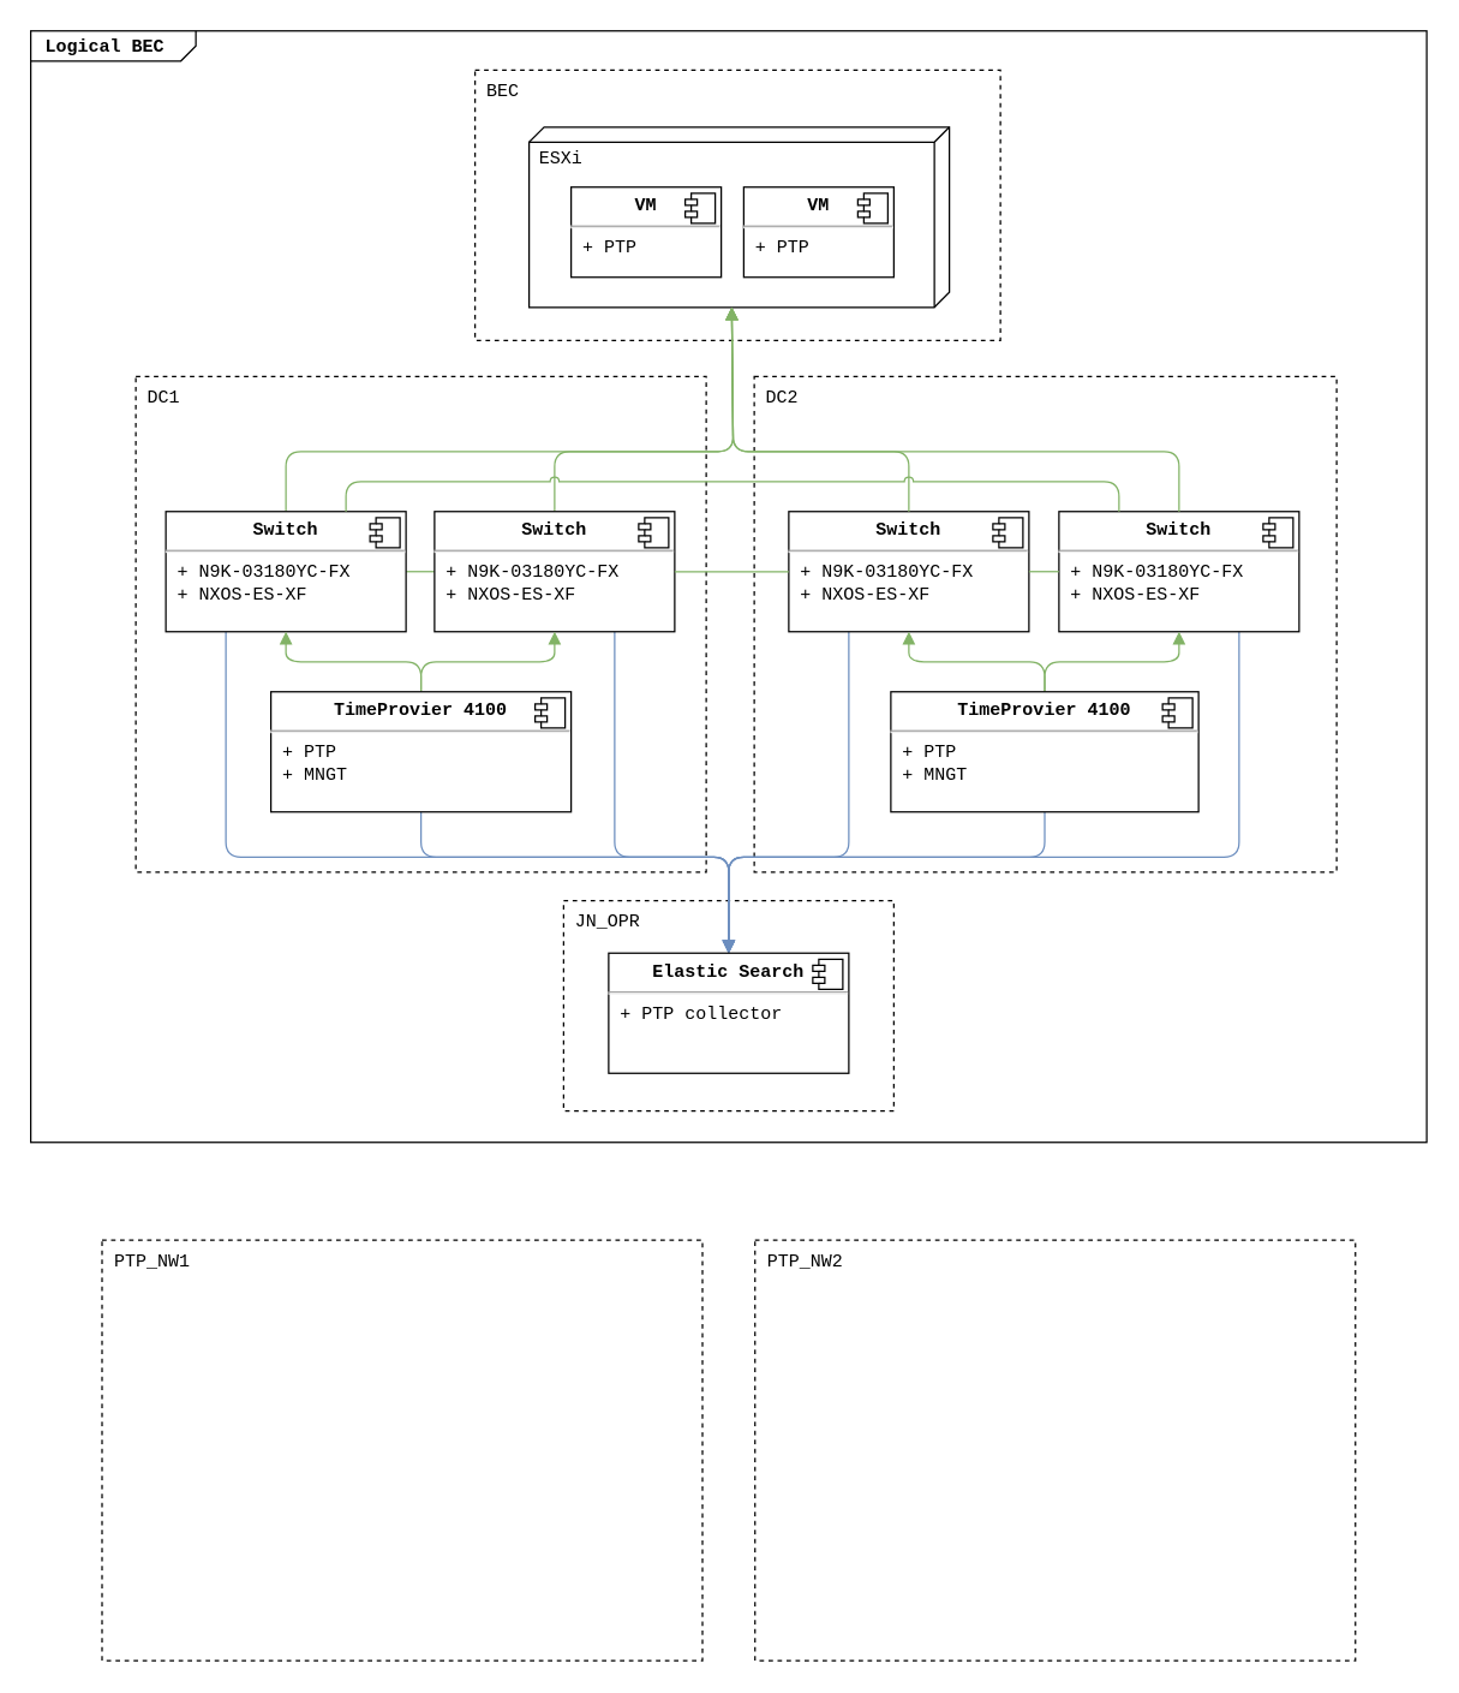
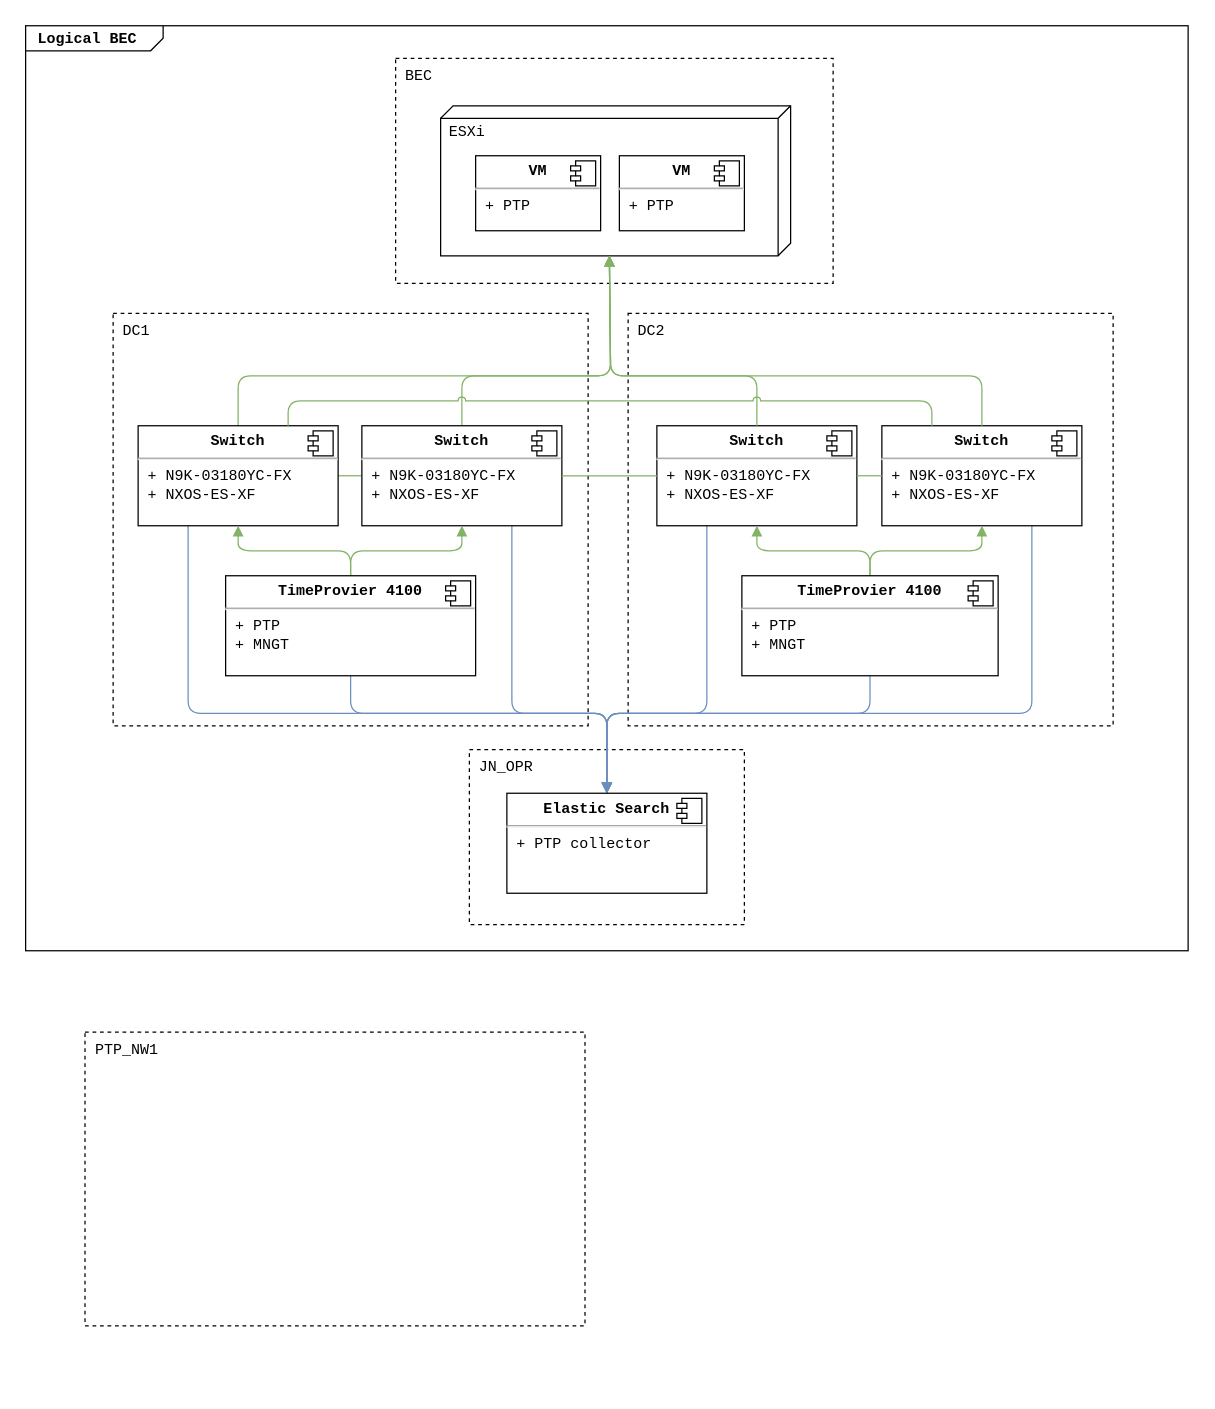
  <mxCell id="0" style=";html=1;" />
  <mxCell id="1" style=";html=1;" parent="0" />
  <mxCell id="2" value="&lt;p style=&quot;margin: 0px ; margin-top: 4px ; margin-left: 10px ; text-align: left&quot;&gt;&lt;b&gt;&lt;font&gt;Logical BEC&lt;/font&gt;&lt;/b&gt;&lt;/p&gt;" style="html=1;strokeWidth=1;shape=mxgraph.sysml.package;html=1;overflow=fill;whiteSpace=wrap;fillColor=none;gradientColor=none;fontSize=12;align=left;labelX=110;fontFamily=Courier New;fontStyle=0" parent="1" vertex="1"><mxGeometry x="20" y="20" width="930" height="740" as="geometry" /></mxCell>
  <mxCell id="3" value="BEC" style="html=1;rounded=0;dashed=1;fillColor=none;imageVerticalAlign=middle;align=left;verticalAlign=top;spacing=3;spacingLeft=5;fontFamily=Courier New;fontStyle=0" parent="1" vertex="1"><mxGeometry x="316" y="46" width="350" height="180" as="geometry" /></mxCell>
  <mxCell id="4" value="JN_OPR" style="html=1;rounded=0;dashed=1;fillColor=none;imageVerticalAlign=middle;align=left;verticalAlign=top;spacing=3;spacingLeft=5;comic=0;absoluteArcSize=0;noLabel=0;fixDash=0;part=0;backgroundOutline=0;fontFamily=Courier New;fontStyle=0" vertex="1" parent="1"><mxGeometry x="375" y="599" width="220" height="140" as="geometry" /></mxCell>
  <mxCell id="5" value="DC2" style="html=1;rounded=0;dashed=1;fillColor=none;imageVerticalAlign=middle;align=left;verticalAlign=top;spacing=3;spacingLeft=5;strokeColor=#000000;perimeterSpacing=0;gradientColor=none;shadow=0;glass=0;fontFamily=Courier New;fontStyle=0;" parent="1" vertex="1"><mxGeometry x="502" y="250" width="388" height="330" as="geometry" /></mxCell>
  <mxCell id="6" value="DC1" style="html=1;rounded=0;dashed=1;fillColor=none;imageVerticalAlign=middle;align=left;verticalAlign=top;spacing=3;spacingLeft=5;glass=0;shadow=0;fontFamily=Courier New;fontStyle=0" parent="1" vertex="1"><mxGeometry x="90" y="250" width="380" height="330" as="geometry" /></mxCell>
  <mxCell id="7" value="ESXi" style="verticalAlign=top;align=left;spacingTop=8;spacingLeft=5;spacingRight=12;shape=cube;size=10;direction=south;fontStyle=0;html=1;fontFamily=Courier New;" parent="1" vertex="1"><mxGeometry x="352" y="84" width="280" height="120" as="geometry" /></mxCell>
  <mxCell id="8" value="&lt;p style=&quot;text-align: center ; margin: 6px 0px 0px&quot;&gt;&lt;b&gt;VM&lt;/b&gt;&lt;/p&gt;&lt;hr style=&quot;text-align: center&quot;&gt;&lt;p style=&quot;margin: 0px ; margin-left: 8px&quot;&gt;+ PTP&lt;/p&gt;" style="align=left;overflow=fill;html=1;fontFamily=Courier New;fontStyle=0" parent="1" vertex="1"><mxGeometry x="380" y="124" width="100" height="60" as="geometry" /></mxCell>
  <mxCell id="9" value="" style="shape=component;jettyWidth=8;jettyHeight=4;fontFamily=Courier New;fontStyle=0" parent="8" vertex="1"><mxGeometry x="1" width="20" height="20" relative="1" as="geometry"><mxPoint x="-24" y="4" as="offset" /></mxGeometry></mxCell>
  <mxCell id="10" value="&lt;p style=&quot;text-align: center ; margin: 6px 0px 0px&quot;&gt;&lt;b&gt;VM&lt;/b&gt;&lt;/p&gt;&lt;hr style=&quot;text-align: center&quot;&gt;&lt;p style=&quot;margin: 0px ; margin-left: 8px&quot;&gt;+ PTP&lt;/p&gt;" style="align=left;overflow=fill;html=1;fontFamily=Courier New;fontStyle=0" parent="1" vertex="1"><mxGeometry x="495" y="124" width="100" height="60" as="geometry" /></mxCell>
  <mxCell id="11" value="" style="shape=component;jettyWidth=8;jettyHeight=4;fontFamily=Courier New;fontStyle=0" parent="10" vertex="1"><mxGeometry x="1" width="20" height="20" relative="1" as="geometry"><mxPoint x="-24" y="4" as="offset" /></mxGeometry></mxCell>
- <mxCell id="12" value="PTP_NW1" style="html=1;rounded=0;dashed=1;fillColor=none;imageVerticalAlign=middle;align=left;verticalAlign=top;spacing=3;spacingLeft=5;comic=0;absoluteArcSize=0;noLabel=0;fixDash=0;part=0;backgroundOutline=0;fontFamily=Courier New;fontStyle=0" parent="1" vertex="1"><mxGeometry x="67.5" y="825" width="400" height="280" as="geometry" /></mxCell>
- <mxCell id="13" value="PTP_NW2" style="html=1;rounded=0;dashed=1;fillColor=none;imageVerticalAlign=middle;align=left;verticalAlign=top;spacing=3;spacingLeft=5;fontFamily=Courier New;fontStyle=0" parent="1" vertex="1"><mxGeometry x="502.5" y="825" width="400" height="280" as="geometry" /></mxCell>
+ <mxCell id="12" value="PTP_NW1" style="html=1;rounded=0;dashed=1;fillColor=none;imageVerticalAlign=middle;align=left;verticalAlign=top;spacing=3;spacingLeft=5;comic=0;absoluteArcSize=0;noLabel=0;fixDash=0;part=0;backgroundOutline=0;fontFamily=Courier New;fontStyle=0" parent="1" vertex="1"><mxGeometry x="67.5" y="825" width="400" height="235" as="geometry" /></mxCell>
  <mxCell id="14" style="rounded=1;orthogonalLoop=1;jettySize=auto;html=1;exitX=1;exitY=0.5;exitDx=0;exitDy=0;entryX=0;entryY=0.5;entryDx=0;entryDy=0;fontSize=12;edgeStyle=orthogonalEdgeStyle;endArrow=none;endFill=0;fontFamily=Courier New;fontStyle=0;fillColor=#d5e8d4;strokeColor=#82b366;" parent="1" source="17" target="21" edge="1"><mxGeometry relative="1" as="geometry" /></mxCell>
  <mxCell id="15" style="rounded=1;orthogonalLoop=1;jettySize=auto;html=1;exitX=0.5;exitY=0;exitDx=0;exitDy=0;fontSize=12;entryX=0;entryY=0;entryDx=120;entryDy=145;entryPerimeter=0;edgeStyle=orthogonalEdgeStyle;endArrow=block;endFill=1;fontFamily=Courier New;fontStyle=0;fillColor=#d5e8d4;strokeColor=#82b366;jumpStyle=arc;" parent="1" source="17" target="7" edge="1"><mxGeometry relative="1" as="geometry"><Array as="points"><mxPoint x="190" y="300" /><mxPoint x="488" y="300" /></Array></mxGeometry></mxCell>
  <mxCell id="16" style="edgeStyle=orthogonalEdgeStyle;rounded=1;orthogonalLoop=1;jettySize=auto;html=1;exitX=0.25;exitY=1;exitDx=0;exitDy=0;entryX=0.5;entryY=0;entryDx=0;entryDy=0;fontFamily=Courier New;endArrow=block;endFill=1;fillColor=#dae8fc;strokeColor=#6c8ebf;" edge="1" parent="1" source="17" target="44"><mxGeometry relative="1" as="geometry"><Array as="points"><mxPoint x="150" y="570" /><mxPoint x="485" y="570" /></Array></mxGeometry></mxCell>
  <mxCell id="17" value="&lt;p style=&quot;margin: 0px ; margin-top: 6px ; text-align: center&quot;&gt;&lt;b&gt;Switch&lt;/b&gt;&lt;/p&gt;&lt;hr&gt;&lt;p style=&quot;margin: 0px ; margin-left: 8px&quot;&gt;+ N9K-03180YC-FX&lt;br&gt;+ NXOS-ES-XF&lt;/p&gt;" style="align=left;overflow=fill;html=1;rounded=0;fontFamily=Courier New;fontStyle=0" parent="1" vertex="1"><mxGeometry x="110" y="340" width="160" height="80" as="geometry" /></mxCell>
  <mxCell id="18" value="" style="shape=component;jettyWidth=8;jettyHeight=4;fontFamily=Courier New;fontStyle=0" parent="17" vertex="1"><mxGeometry x="1" width="20" height="20" relative="1" as="geometry"><mxPoint x="-24" y="4" as="offset" /></mxGeometry></mxCell>
  <mxCell id="19" style="rounded=1;orthogonalLoop=1;jettySize=auto;html=1;exitX=0.5;exitY=0;exitDx=0;exitDy=0;fontSize=12;entryX=0;entryY=0;entryDx=120;entryDy=145;entryPerimeter=0;edgeStyle=orthogonalEdgeStyle;endArrow=block;endFill=1;noJump=0;jumpStyle=arc;fontFamily=Courier New;fontStyle=0;fillColor=#d5e8d4;strokeColor=#82b366;" parent="1" source="21" target="7" edge="1"><mxGeometry relative="1" as="geometry"><mxPoint x="490" y="190" as="targetPoint" /><Array as="points"><mxPoint x="369" y="300" /><mxPoint x="488" y="300" /></Array></mxGeometry></mxCell>
  <mxCell id="20" style="edgeStyle=orthogonalEdgeStyle;rounded=1;orthogonalLoop=1;jettySize=auto;html=1;exitX=0.75;exitY=1;exitDx=0;exitDy=0;fontFamily=Courier New;entryX=0.5;entryY=0;entryDx=0;entryDy=0;endArrow=block;endFill=1;fillColor=#dae8fc;strokeColor=#6c8ebf;" edge="1" parent="1" source="21" target="44"><mxGeometry relative="1" as="geometry"><mxPoint x="180" y="610" as="targetPoint" /><Array as="points"><mxPoint x="409" y="570" /><mxPoint x="485" y="570" /></Array></mxGeometry></mxCell>
  <mxCell id="21" value="&lt;p style=&quot;margin: 0px ; margin-top: 6px ; text-align: center&quot;&gt;&lt;b&gt;Switch&lt;/b&gt;&lt;/p&gt;&lt;hr&gt;&lt;p style=&quot;margin: 0px ; margin-left: 8px&quot;&gt;+ N9K-03180YC-FX&lt;br&gt;+ NXOS-ES-XF&lt;/p&gt;" style="align=left;overflow=fill;html=1;rounded=0;fontFamily=Courier New;fontStyle=0" parent="1" vertex="1"><mxGeometry x="289" y="340" width="160" height="80" as="geometry" /></mxCell>
  <mxCell id="22" value="" style="shape=component;jettyWidth=8;jettyHeight=4;fontFamily=Courier New;fontStyle=0" parent="21" vertex="1"><mxGeometry x="1" width="20" height="20" relative="1" as="geometry"><mxPoint x="-24" y="4" as="offset" /></mxGeometry></mxCell>
  <mxCell id="23" style="edgeStyle=orthogonalEdgeStyle;rounded=1;orthogonalLoop=1;jettySize=auto;html=1;exitX=0.75;exitY=1;exitDx=0;exitDy=0;entryX=0.5;entryY=0;entryDx=0;entryDy=0;fontFamily=Courier New;endArrow=block;endFill=1;fillColor=#dae8fc;strokeColor=#6c8ebf;" edge="1" parent="1" source="24" target="44"><mxGeometry relative="1" as="geometry"><Array as="points"><mxPoint x="825" y="570" /><mxPoint x="485" y="570" /></Array></mxGeometry></mxCell>
  <mxCell id="24" value="&lt;p style=&quot;margin: 0px ; margin-top: 6px ; text-align: center&quot;&gt;&lt;b&gt;Switch&lt;/b&gt;&lt;/p&gt;&lt;hr&gt;&lt;p style=&quot;margin: 0px ; margin-left: 8px&quot;&gt;+ N9K-03180YC-FX&lt;br&gt;+ NXOS-ES-XF&lt;/p&gt;" style="align=left;overflow=fill;html=1;rounded=0;fontFamily=Courier New;fontStyle=0" parent="1" vertex="1"><mxGeometry x="705" y="340" width="160" height="80" as="geometry" /></mxCell>
  <mxCell id="25" value="" style="shape=component;jettyWidth=8;jettyHeight=4;fontFamily=Courier New;fontStyle=0" parent="24" vertex="1"><mxGeometry x="1" width="20" height="20" relative="1" as="geometry"><mxPoint x="-24" y="4" as="offset" /></mxGeometry></mxCell>
  <mxCell id="26" style="edgeStyle=orthogonalEdgeStyle;rounded=1;orthogonalLoop=1;jettySize=auto;html=1;exitX=0.25;exitY=1;exitDx=0;exitDy=0;fontFamily=Courier New;entryX=0.5;entryY=0;entryDx=0;entryDy=0;endArrow=block;endFill=1;fillColor=#dae8fc;strokeColor=#6c8ebf;" edge="1" parent="1" source="27" target="44"><mxGeometry relative="1" as="geometry"><mxPoint x="180" y="610" as="targetPoint" /><Array as="points"><mxPoint x="565" y="570" /><mxPoint x="485" y="570" /></Array></mxGeometry></mxCell>
  <mxCell id="27" value="&lt;p style=&quot;margin: 0px ; margin-top: 6px ; text-align: center&quot;&gt;&lt;b&gt;Switch&lt;/b&gt;&lt;/p&gt;&lt;hr&gt;&lt;p style=&quot;margin: 0px ; margin-left: 8px&quot;&gt;+ N9K-03180YC-FX&lt;br&gt;+ NXOS-ES-XF&lt;/p&gt;" style="align=left;overflow=fill;html=1;rounded=0;fontFamily=Courier New;fontStyle=0" parent="1" vertex="1"><mxGeometry x="525" y="340" width="160" height="80" as="geometry" /></mxCell>
  <mxCell id="28" value="" style="shape=component;jettyWidth=8;jettyHeight=4;fontFamily=Courier New;fontStyle=0" parent="27" vertex="1"><mxGeometry x="1" width="20" height="20" relative="1" as="geometry"><mxPoint x="-24" y="4" as="offset" /></mxGeometry></mxCell>
  <mxCell id="29" style="rounded=1;orthogonalLoop=1;jettySize=auto;html=1;exitX=0.5;exitY=0;exitDx=0;exitDy=0;entryX=0.5;entryY=1;entryDx=0;entryDy=0;fontSize=12;edgeStyle=orthogonalEdgeStyle;endArrow=block;endFill=1;fontFamily=Courier New;fontStyle=0;fillColor=#d5e8d4;strokeColor=#82b366;" parent="1" source="32" target="17" edge="1"><mxGeometry relative="1" as="geometry" /></mxCell>
  <mxCell id="30" style="rounded=1;orthogonalLoop=1;jettySize=auto;html=1;exitX=0.5;exitY=0;exitDx=0;exitDy=0;entryX=0.5;entryY=1;entryDx=0;entryDy=0;fontSize=12;edgeStyle=orthogonalEdgeStyle;endArrow=block;endFill=1;fontFamily=Courier New;fontStyle=0;fillColor=#d5e8d4;strokeColor=#82b366;" parent="1" source="32" target="21" edge="1"><mxGeometry relative="1" as="geometry" /></mxCell>
  <mxCell id="31" style="edgeStyle=orthogonalEdgeStyle;rounded=1;orthogonalLoop=1;jettySize=auto;html=1;exitX=0.5;exitY=1;exitDx=0;exitDy=0;entryX=0.5;entryY=0;entryDx=0;entryDy=0;fontFamily=Courier New;endArrow=block;endFill=1;fillColor=#dae8fc;strokeColor=#6c8ebf;" edge="1" parent="1" source="32" target="44"><mxGeometry relative="1" as="geometry"><Array as="points"><mxPoint x="280" y="570" /><mxPoint x="485" y="570" /></Array></mxGeometry></mxCell>
  <mxCell id="32" value="&lt;p style=&quot;text-align: center ; margin: 6px 0px 0px&quot;&gt;&lt;b&gt;TimeProvier 4100&lt;/b&gt;&lt;/p&gt;&lt;hr&gt;&lt;p style=&quot;margin: 0px ; margin-left: 8px&quot;&gt;+ PTP&lt;br&gt;+ MNGT&lt;/p&gt;" style="align=left;overflow=fill;html=1;rounded=0;fontFamily=Courier New;fontStyle=0" parent="1" vertex="1"><mxGeometry x="180" y="460" width="200" height="80" as="geometry" /></mxCell>
  <mxCell id="33" value="" style="shape=component;jettyWidth=8;jettyHeight=4;fontSize=11;fontFamily=Courier New;fontStyle=0" parent="32" vertex="1"><mxGeometry x="1" width="20" height="20" relative="1" as="geometry"><mxPoint x="-24" y="4" as="offset" /></mxGeometry></mxCell>
  <mxCell id="34" style="orthogonalLoop=1;jettySize=auto;html=1;exitX=0.5;exitY=0;exitDx=0;exitDy=0;entryX=0.5;entryY=1;entryDx=0;entryDy=0;fontSize=12;endArrow=block;endFill=1;rounded=1;edgeStyle=orthogonalEdgeStyle;elbow=vertical;jumpStyle=arc;fontFamily=Courier New;fontStyle=0;fillColor=#d5e8d4;strokeColor=#82b366;" parent="1" source="37" target="27" edge="1"><mxGeometry relative="1" as="geometry" /></mxCell>
  <mxCell id="35" style="orthogonalLoop=1;jettySize=auto;html=1;exitX=0.5;exitY=0;exitDx=0;exitDy=0;entryX=0.5;entryY=1;entryDx=0;entryDy=0;fontSize=12;endArrow=block;endFill=1;rounded=1;edgeStyle=orthogonalEdgeStyle;elbow=vertical;jumpStyle=arc;fontFamily=Courier New;fontStyle=0;fillColor=#d5e8d4;strokeColor=#82b366;" parent="1" source="37" target="24" edge="1"><mxGeometry relative="1" as="geometry" /></mxCell>
  <mxCell id="36" style="edgeStyle=orthogonalEdgeStyle;rounded=1;orthogonalLoop=1;jettySize=auto;html=1;exitX=0.5;exitY=1;exitDx=0;exitDy=0;fontFamily=Courier New;entryX=0.5;entryY=0;entryDx=0;entryDy=0;endArrow=block;endFill=1;fillColor=#dae8fc;strokeColor=#6c8ebf;" edge="1" parent="1" source="37" target="44"><mxGeometry relative="1" as="geometry"><mxPoint x="180" y="620" as="targetPoint" /><Array as="points"><mxPoint x="695" y="570" /><mxPoint x="485" y="570" /></Array></mxGeometry></mxCell>
  <mxCell id="37" value="&lt;p style=&quot;text-align: center ; margin: 6px 0px 0px&quot;&gt;&lt;b&gt;TimeProvier 4100&lt;/b&gt;&lt;/p&gt;&lt;hr&gt;&lt;p style=&quot;margin: 0px ; margin-left: 8px&quot;&gt;+ PTP&lt;br&gt;+ MNGT&lt;/p&gt;" style="align=left;overflow=fill;html=1;rounded=0;fontFamily=Courier New;fontStyle=0" parent="1" vertex="1"><mxGeometry x="593" y="460" width="205" height="80" as="geometry" /></mxCell>
  <mxCell id="38" value="" style="shape=component;jettyWidth=8;jettyHeight=4;fontSize=11;fontFamily=Courier New;fontStyle=0" parent="37" vertex="1"><mxGeometry x="1" width="20" height="20" relative="1" as="geometry"><mxPoint x="-24" y="4" as="offset" /></mxGeometry></mxCell>
  <mxCell id="39" style="rounded=1;orthogonalLoop=1;jettySize=auto;html=1;exitX=1;exitY=0.5;exitDx=0;exitDy=0;entryX=0;entryY=0.5;entryDx=0;entryDy=0;fontSize=12;edgeStyle=orthogonalEdgeStyle;endArrow=none;endFill=0;fontFamily=Courier New;fontStyle=0;fillColor=#d5e8d4;strokeColor=#82b366;jumpStyle=arc;" parent="1" source="21" target="27" edge="1"><mxGeometry relative="1" as="geometry"><mxPoint x="230" y="390" as="sourcePoint" /><mxPoint x="285" y="390" as="targetPoint" /></mxGeometry></mxCell>
  <mxCell id="40" style="rounded=1;orthogonalLoop=1;jettySize=auto;html=1;exitX=1;exitY=0.5;exitDx=0;exitDy=0;entryX=0;entryY=0.5;entryDx=0;entryDy=0;fontSize=12;edgeStyle=orthogonalEdgeStyle;endArrow=none;endFill=0;fontFamily=Courier New;fontStyle=0;fillColor=#d5e8d4;strokeColor=#82b366;" parent="1" source="27" target="24" edge="1"><mxGeometry relative="1" as="geometry"><mxPoint x="195" y="400" as="sourcePoint" /><mxPoint x="250" y="400" as="targetPoint" /><Array as="points" /></mxGeometry></mxCell>
  <mxCell id="41" style="rounded=1;orthogonalLoop=1;jettySize=auto;html=1;exitX=0.5;exitY=0;exitDx=0;exitDy=0;fontSize=12;entryX=0;entryY=0;entryDx=120;entryDy=145;entryPerimeter=0;endArrow=block;endFill=1;noJump=0;jumpStyle=arc;edgeStyle=orthogonalEdgeStyle;elbow=vertical;fontFamily=Courier New;fontStyle=0;fillColor=#d5e8d4;strokeColor=#82b366;" parent="1" source="27" target="7" edge="1"><mxGeometry relative="1" as="geometry"><mxPoint x="500" y="198" as="targetPoint" /><mxPoint x="329" y="350" as="sourcePoint" /><Array as="points"><mxPoint x="605" y="300" /><mxPoint x="488" y="300" /></Array></mxGeometry></mxCell>
  <mxCell id="42" style="rounded=1;orthogonalLoop=1;jettySize=auto;html=1;exitX=0.5;exitY=0;exitDx=0;exitDy=0;fontSize=12;endArrow=block;endFill=1;noJump=0;jumpStyle=arc;edgeStyle=orthogonalEdgeStyle;elbow=vertical;fontFamily=Courier New;fontStyle=0;entryX=0;entryY=0;entryDx=120;entryDy=145;entryPerimeter=0;fillColor=#d5e8d4;strokeColor=#82b366;" parent="1" source="24" target="7" edge="1"><mxGeometry relative="1" as="geometry"><mxPoint x="510" y="208" as="targetPoint" /><mxPoint x="339" y="360" as="sourcePoint" /><Array as="points"><mxPoint x="785" y="300" /><mxPoint x="488" y="300" /></Array></mxGeometry></mxCell>
  <mxCell id="43" style="rounded=1;orthogonalLoop=1;jettySize=auto;html=1;exitX=0.75;exitY=0;exitDx=0;exitDy=0;entryX=0.25;entryY=0;entryDx=0;entryDy=0;fontSize=12;edgeStyle=orthogonalEdgeStyle;endArrow=none;endFill=0;jumpStyle=arc;comic=0;fontFamily=Courier New;fontStyle=0;fillColor=#d5e8d4;strokeColor=#82b366;" parent="1" source="17" target="24" edge="1"><mxGeometry relative="1" as="geometry"><mxPoint x="250" y="410" as="sourcePoint" /><mxPoint x="305" y="410" as="targetPoint" /><Array as="points"><mxPoint x="230" y="320" /><mxPoint x="745" y="320" /></Array></mxGeometry></mxCell>
  <mxCell id="44" value="&lt;p style=&quot;margin: 0px ; margin-top: 6px ; text-align: center&quot;&gt;&lt;b&gt;Elastic Search&lt;/b&gt;&lt;/p&gt;&lt;hr&gt;&lt;p style=&quot;margin: 0px ; margin-left: 8px&quot;&gt;+ PTP collector&lt;/p&gt;" style="align=left;overflow=fill;html=1;rounded=0;fontFamily=Courier New;fontStyle=0" vertex="1" parent="1"><mxGeometry x="405" y="634" width="160" height="80" as="geometry" /></mxCell>
  <mxCell id="45" value="" style="shape=component;jettyWidth=8;jettyHeight=4;fontFamily=Courier New;fontStyle=0" vertex="1" parent="44"><mxGeometry x="1" width="20" height="20" relative="1" as="geometry"><mxPoint x="-24" y="4" as="offset" /></mxGeometry></mxCell>
